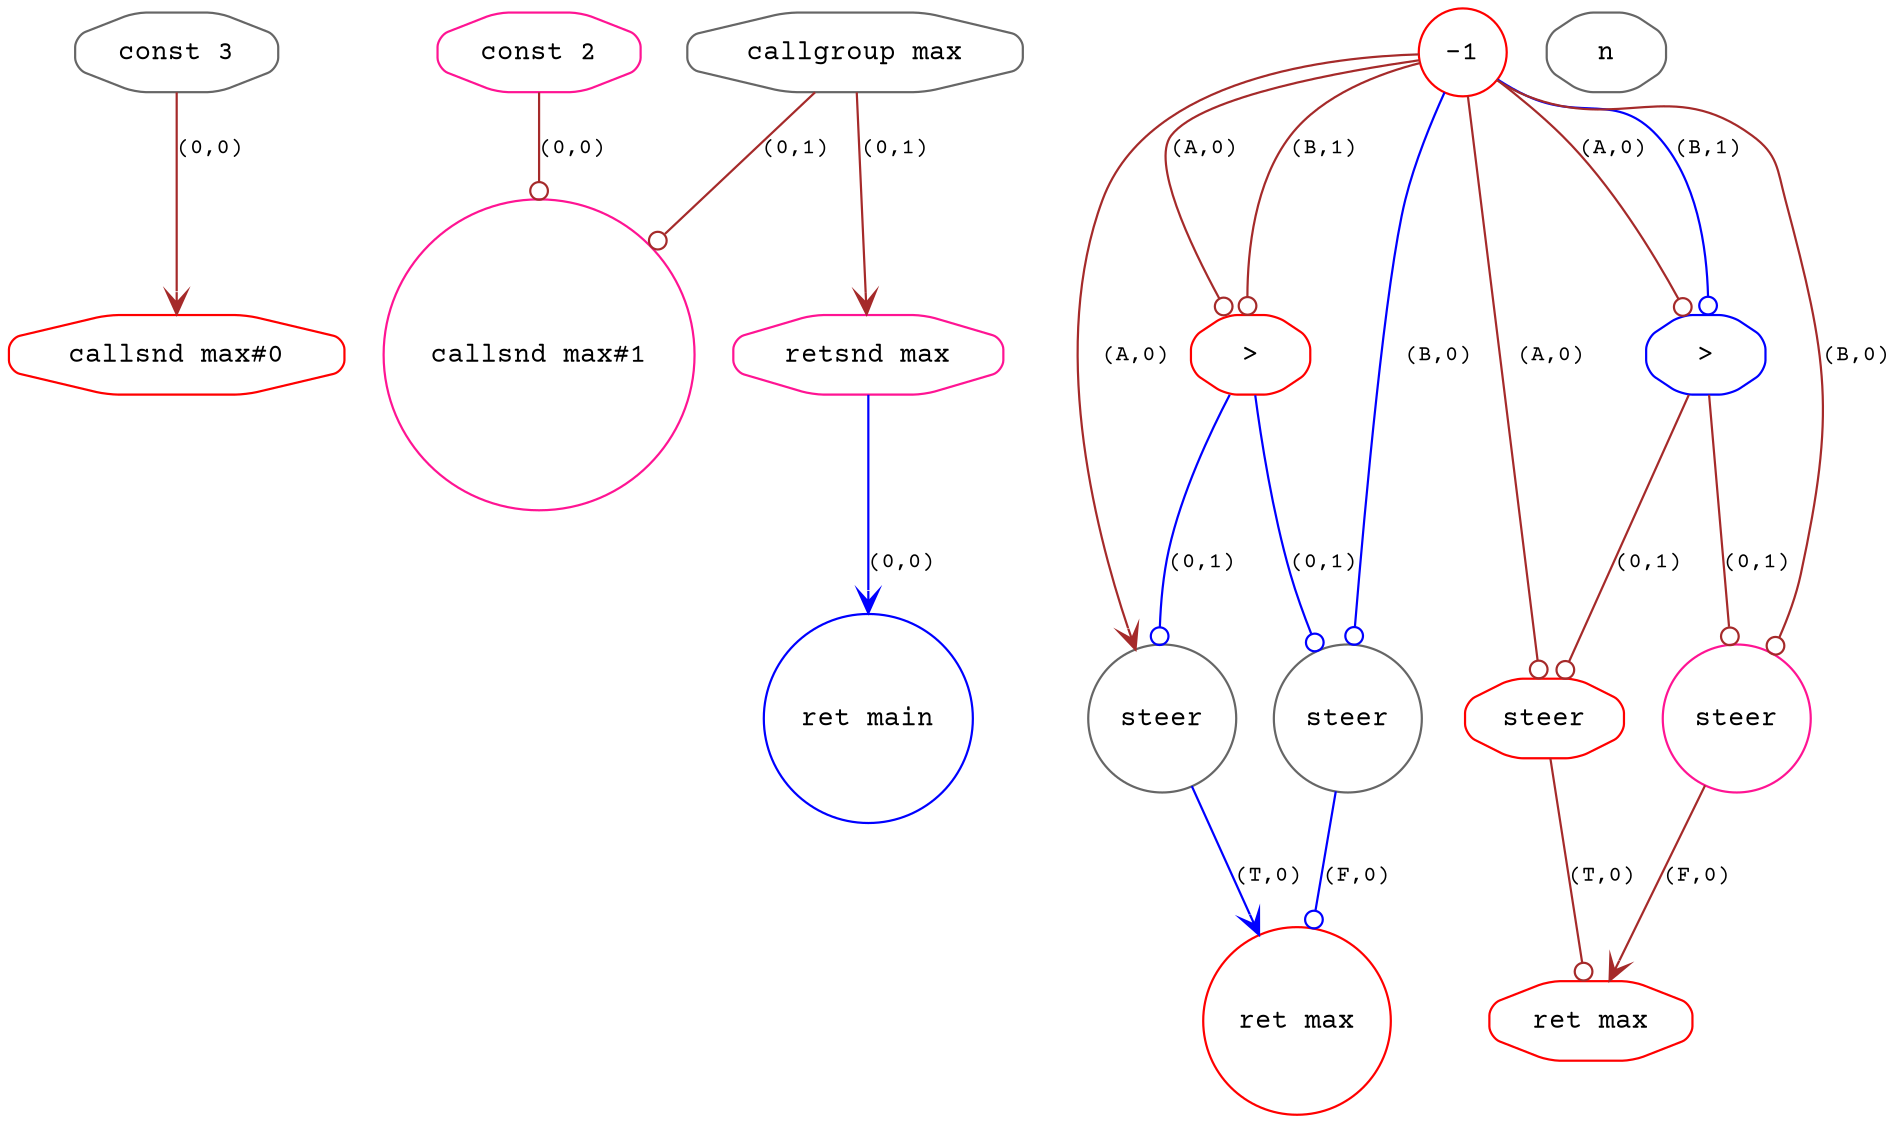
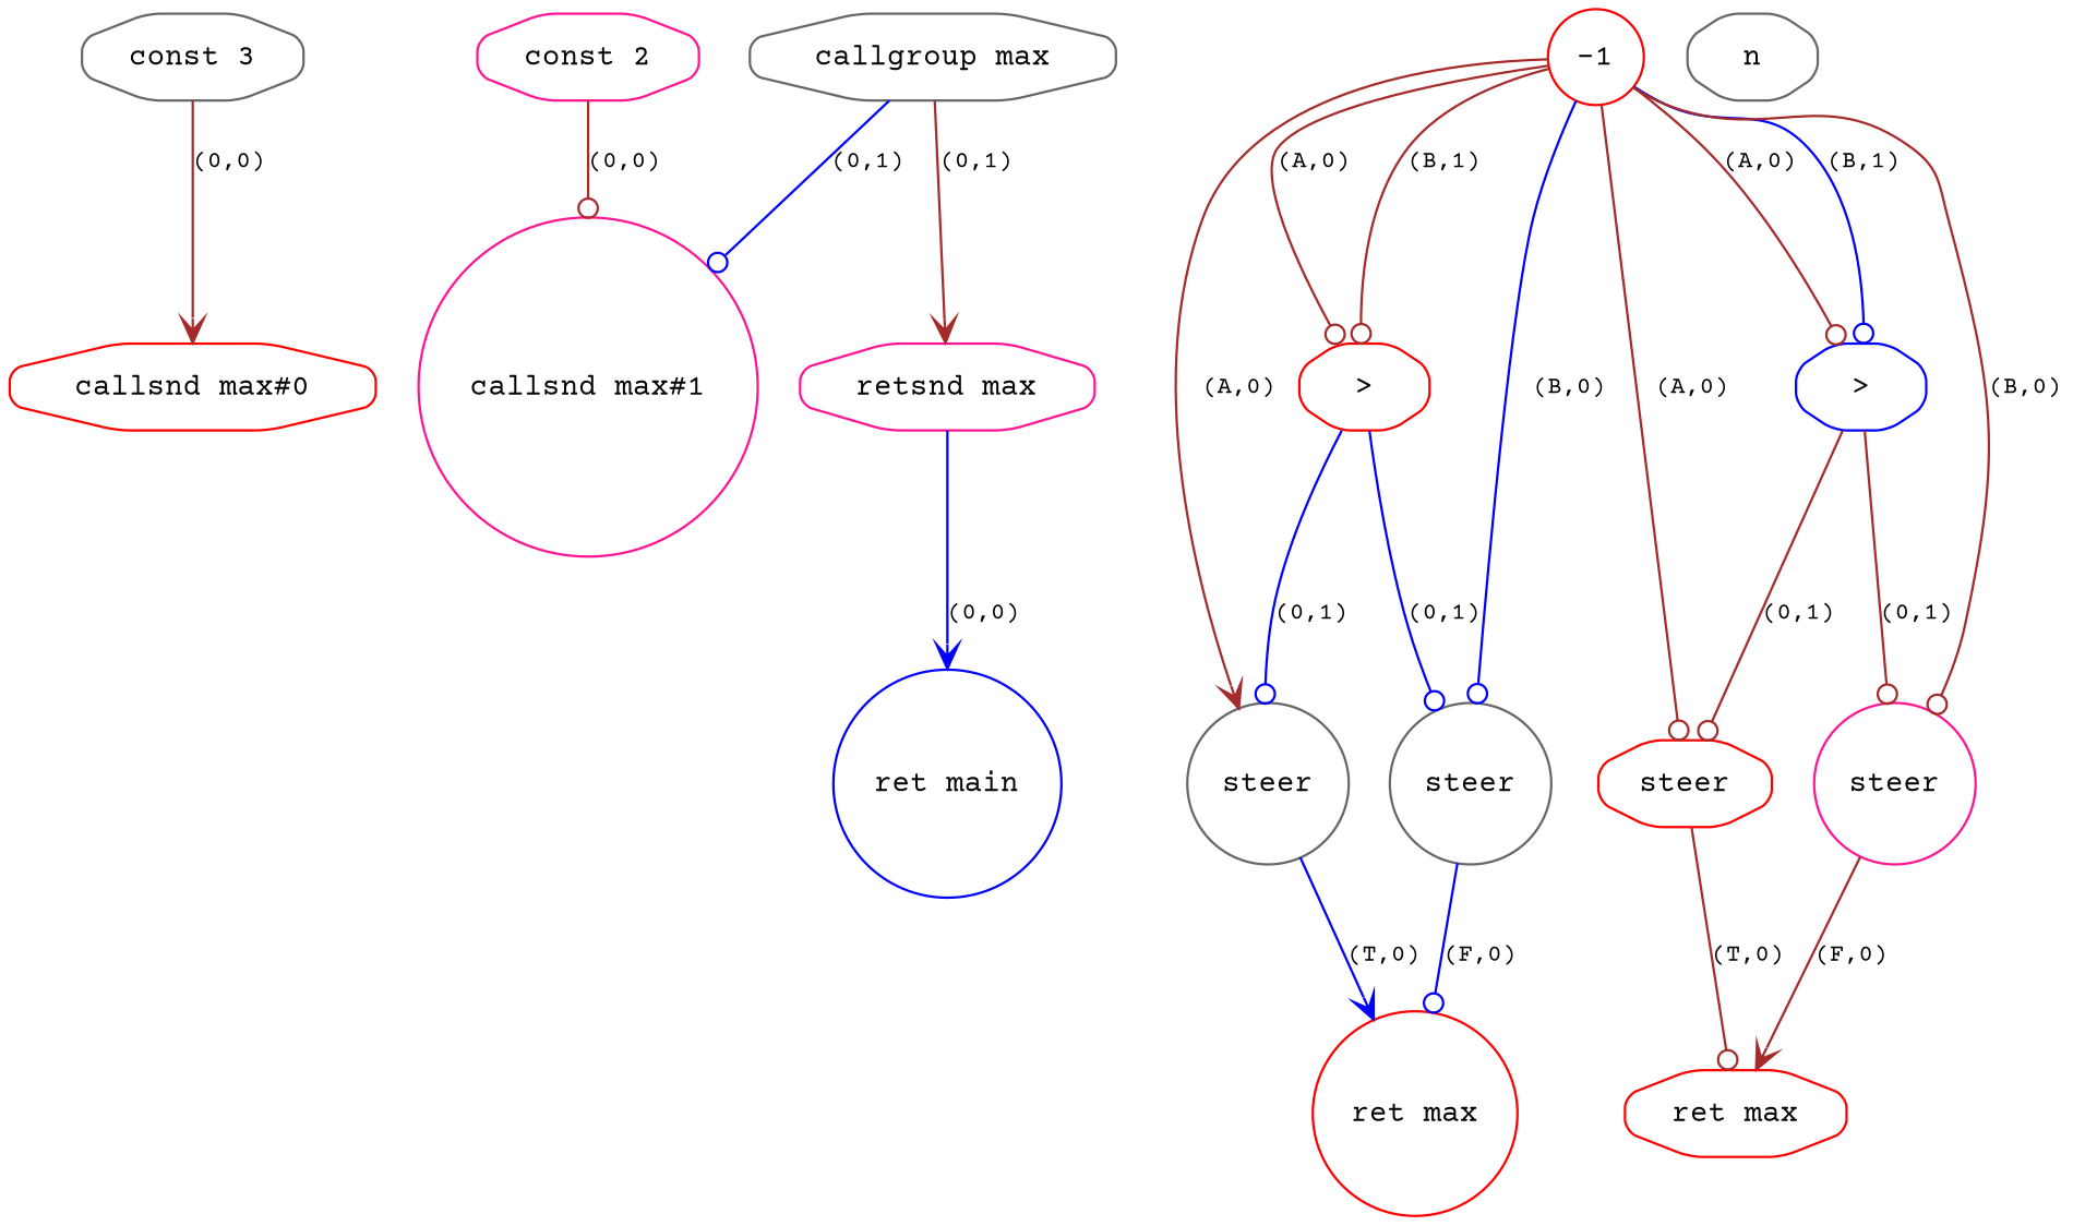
  digraph {
    fontname="Courier Prime"
    rankdir=TB
    node [color=red fontname="Courier Prime" fontsize=12 shape=octagon style=rounded]
    edge [arrowhead=odot color=brown fontname="Courier Prime" fontsize=10]
    n1 [color=gray40 label="const 3"]
    n2 [label="callsnd max#0"]
    n3 [color=deeppink label="const 2"]
    n4 [color=deeppink label="callsnd max#1" shape=circle]
    n5 [label=">"]
    n6 [color=gray40 label=steer shape=circle]
    n7 [color=gray40 label=steer shape=circle]
    n8 [label="ret max" shape=circle]
    n9 [color=gray40 label="callgroup max"]
    n10 [color=deeppink label="retsnd max"]
    n11 [color=blue label="ret main" shape=circle]
    n12 [color=blue label=">"]
    n13 [label=steer]
    n14 [color=deeppink label=steer shape=circle]
    n15 [label="ret max"]
    n [color=gray40]
    -1 [shape=circle]
    n1 -> n2 [arrowhead=vee label="(0,0)"]
    n3 -> n4 [label="(0,0)"]
    n5 -> n6 [color=blue label="(0,1)"]
    n5 -> n7 [color=blue label="(0,1)"]
    n6 -> n8 [arrowhead=vee color=blue label="(T,0)"]
    n7 -> n8 [color=blue label="(F,0)"]
-   n9 -> n4 [label="(0,1)"]
+   n9 -> n4 [color=blue label="(0,1)"]
    n9 -> n10 [arrowhead=vee label="(0,1)"]
    n10 -> n11 [arrowhead=vee color=blue label="(0,0)"]
    n12 -> n13 [label="(0,1)"]
    n12 -> n14 [label="(0,1)"]
    n13 -> n15 [label="(T,0)"]
    n14 -> n15 [arrowhead=vee label="(F,0)"]
    -1 -> n5 [label="(A,0)"]
    -1 -> n5 [label="(B,1)"]
    -1 -> n6 [arrowhead=vee label="(A,0)"]
    -1 -> n7 [color=blue label="(B,0)"]
    -1 -> n12 [label="(A,0)"]
    -1 -> n12 [color=blue label="(B,1)"]
    -1 -> n13 [label="(A,0)"]
    -1 -> n14 [label="(B,0)"]
  }
